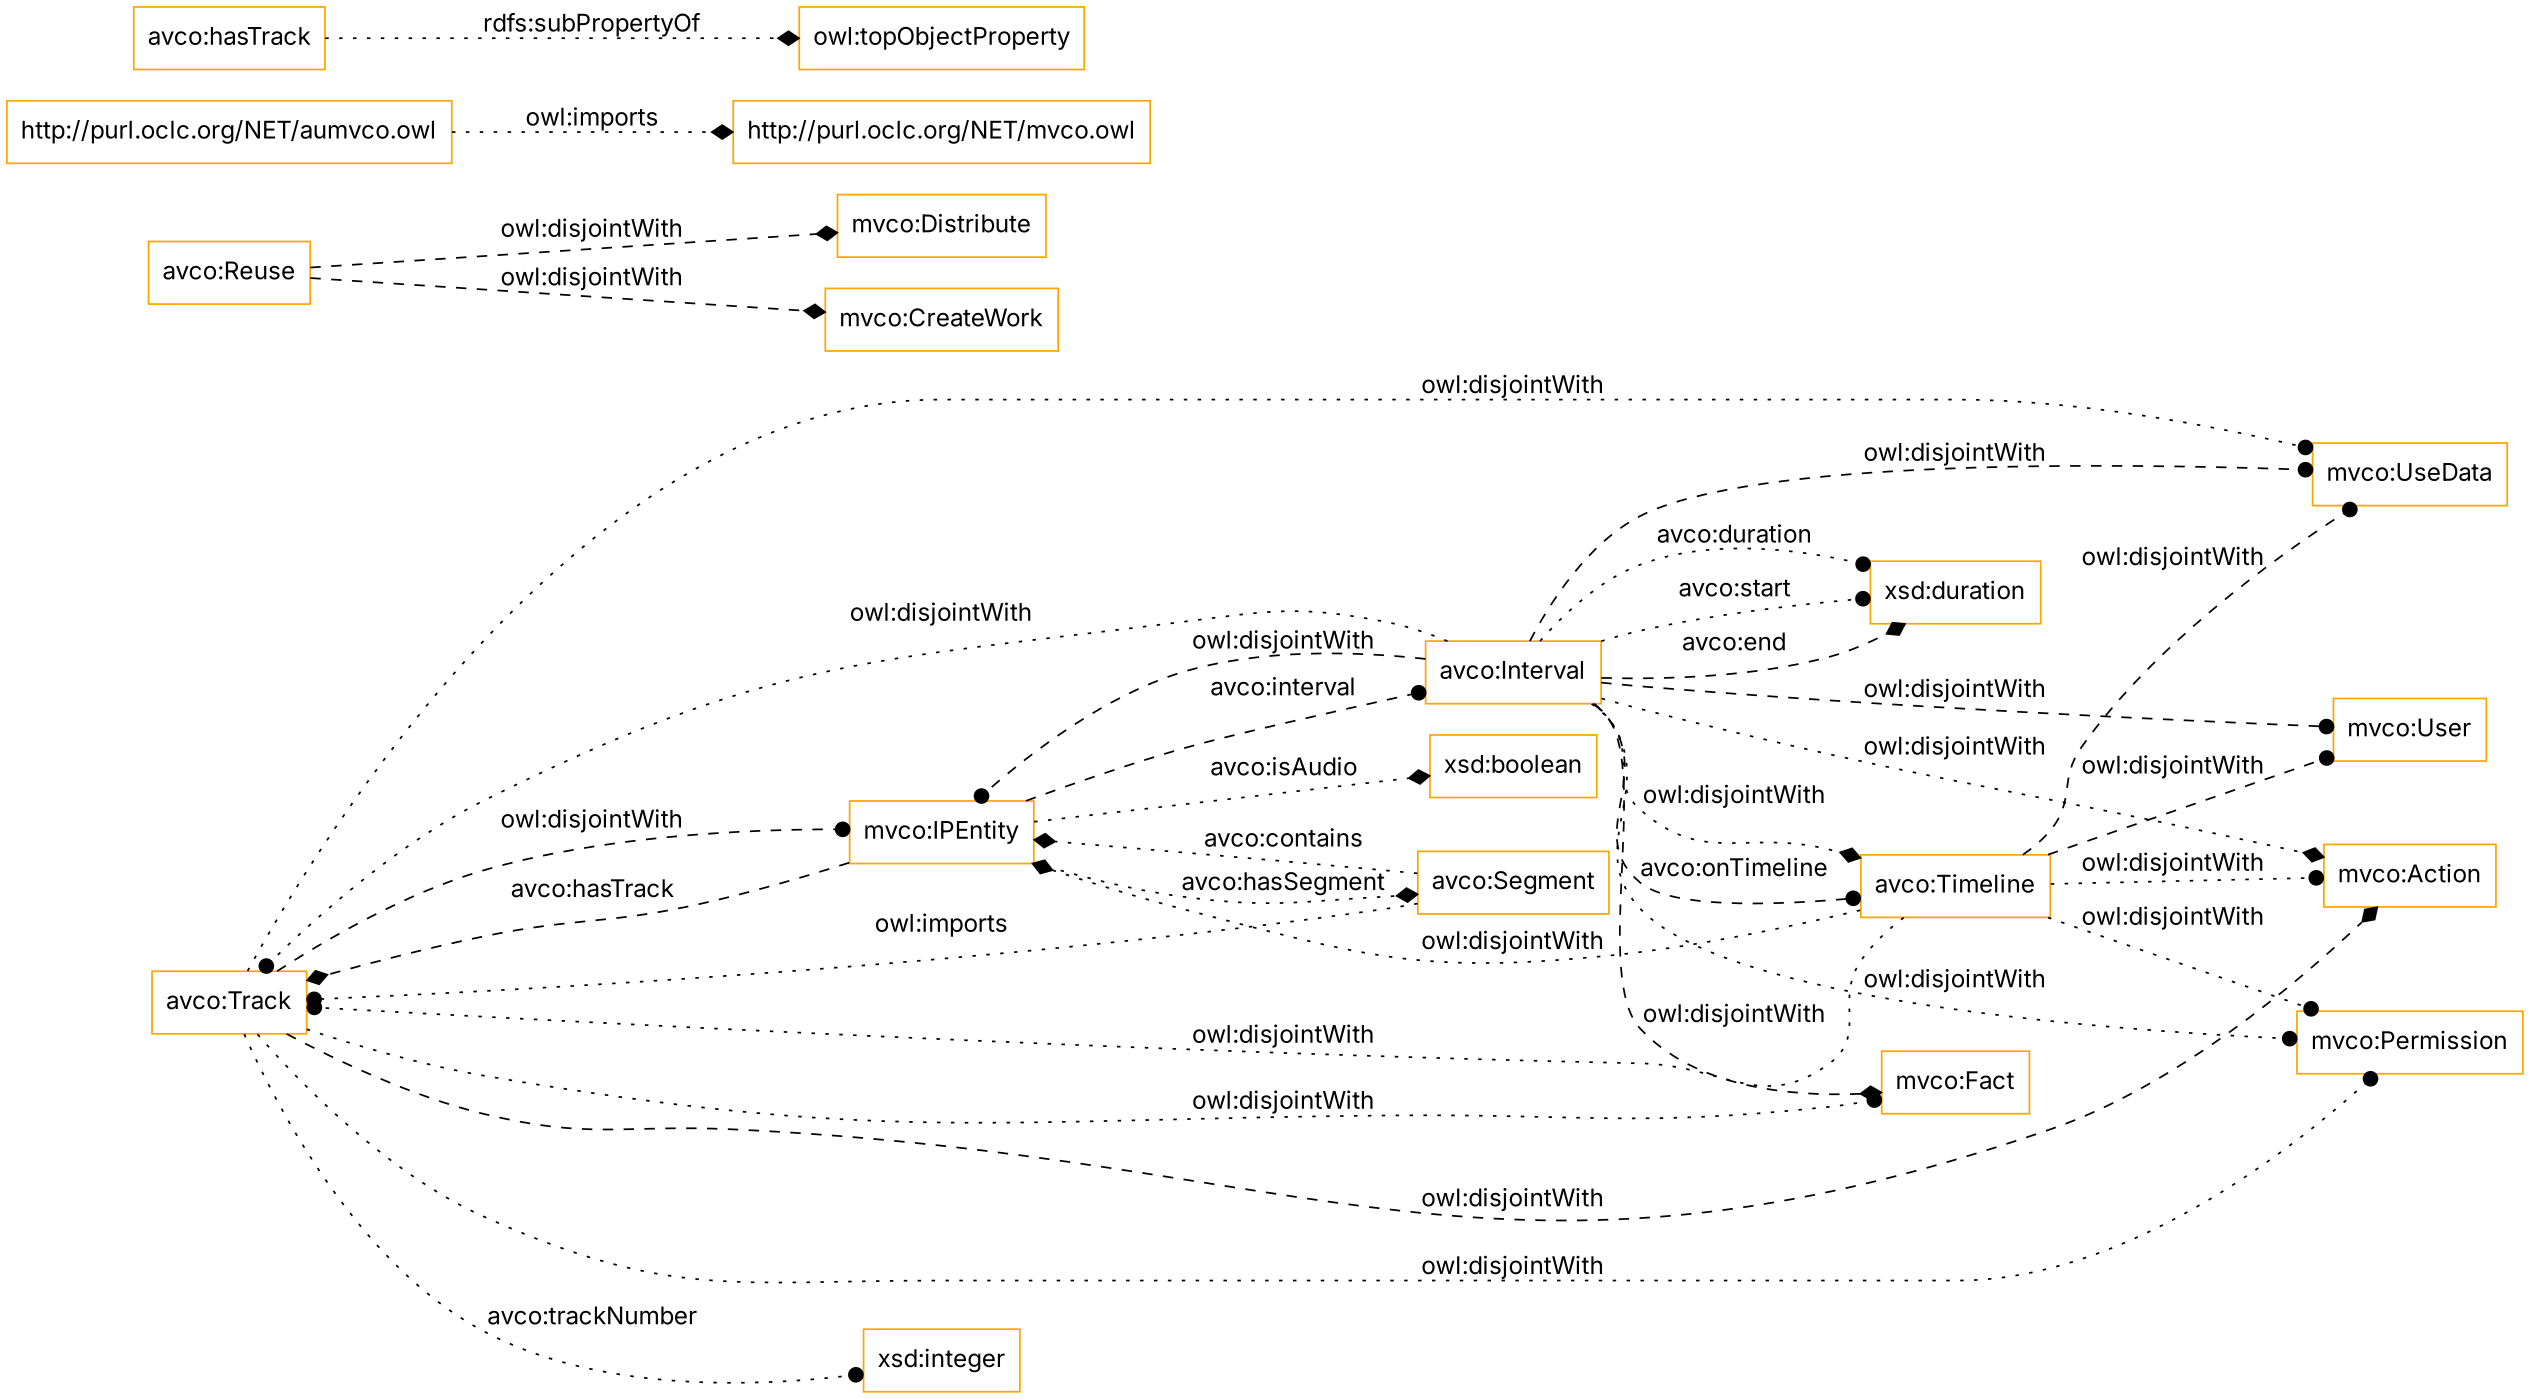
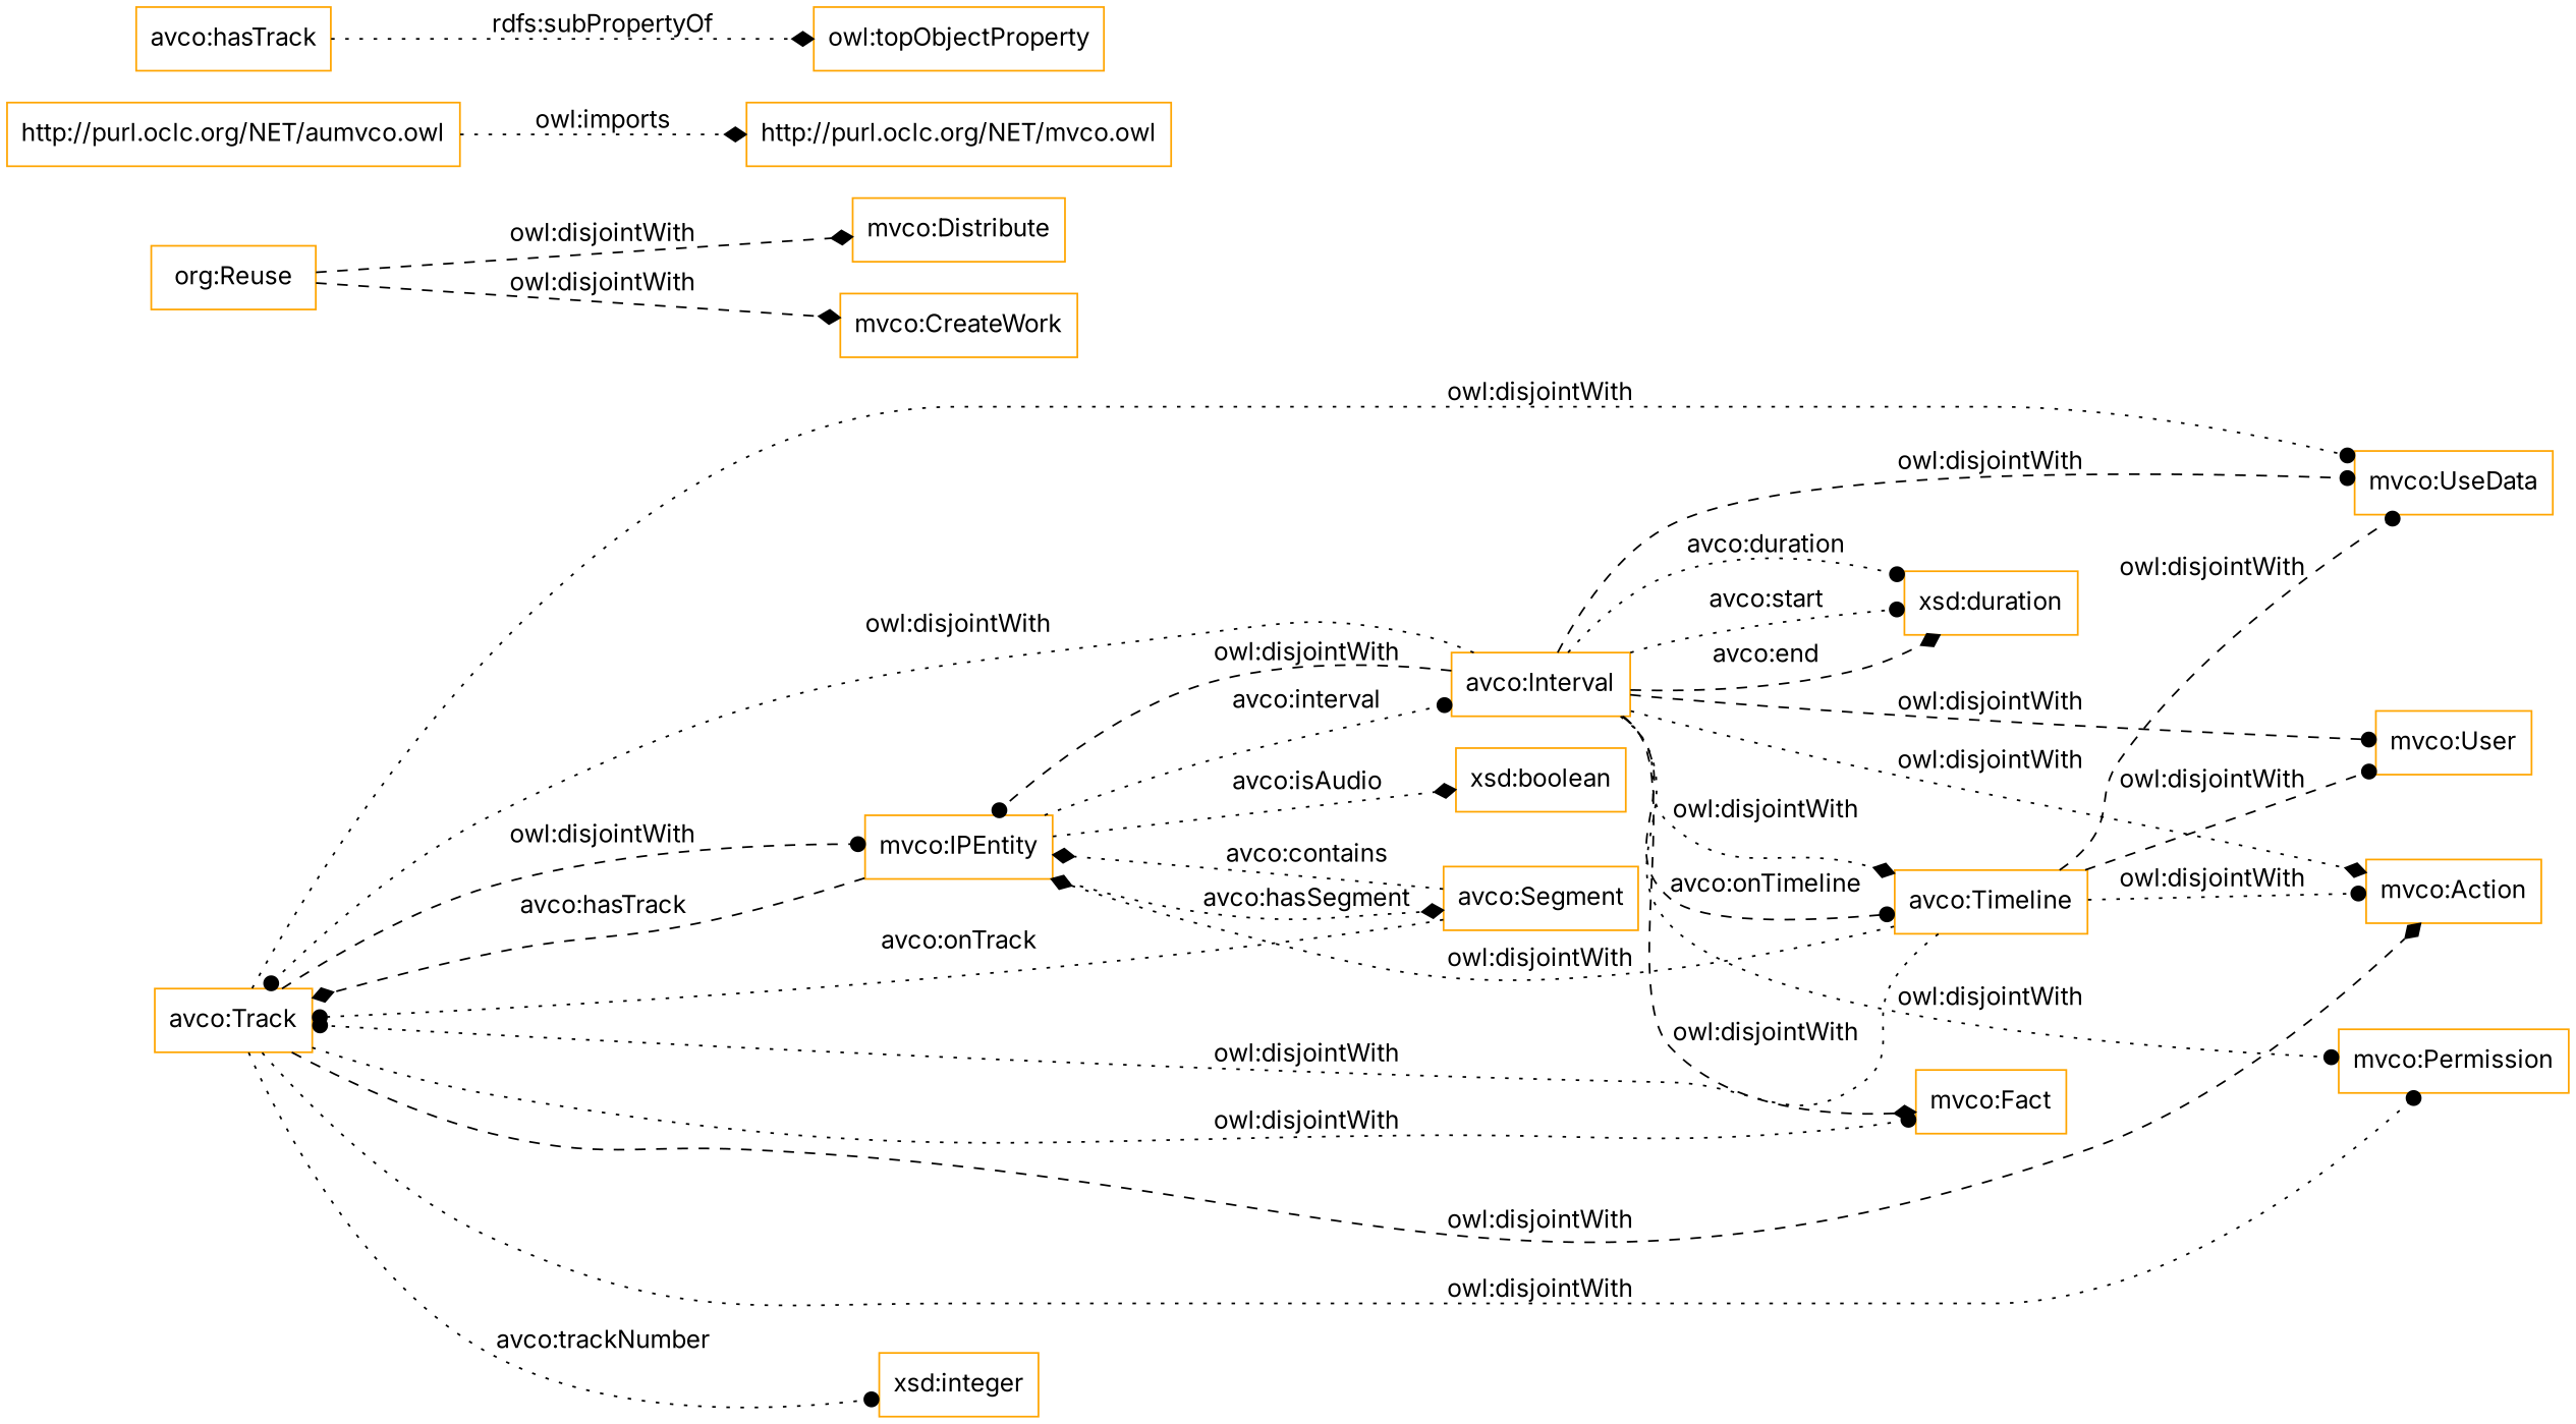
  digraph {
    fontname=Inter
    rankdir=LR
    node [color=orange fontname=Inter shape=rectangle]
    edge [arrowhead=dot fontname=Inter style=dotted]
    "avco:Track"
    "mvco:UseData"
    "mvco:Permission"
    "mvco:IPEntity"
    "mvco:Fact"
    "mvco:Action"
    "xsd:integer"
    "avco:Segment"
    "avco:Interval"
    "xsd:boolean"
    "avco:Timeline"
    "mvco:User"
-   "avco:Reuse"
+   "avco:Reuse" [label="org:Reuse"]
    "mvco:Distribute"
    "mvco:CreateWork"
    "xsd:duration"
    "http://purl.oclc.org/NET/aumvco.owl"
    "http://purl.oclc.org/NET/mvco.owl"
    "avco:hasTrack"
    "owl:topObjectProperty"
    "avco:Track" -> "mvco:UseData" [label="owl:disjointWith"]
    "avco:Track" -> "mvco:Permission" [label="owl:disjointWith"]
    "avco:Track" -> "mvco:IPEntity" [label="owl:disjointWith" style=dashed]
    "avco:Track" -> "mvco:Fact" [label="owl:disjointWith"]
    "avco:Track" -> "mvco:Action" [arrowhead=diamond label="owl:disjointWith" style=dashed]
    "avco:Track" -> "xsd:integer" [label="avco:trackNumber"]
    "mvco:IPEntity" -> "avco:Track" [arrowhead=diamond label="avco:hasTrack" style=dashed]
    "mvco:IPEntity" -> "avco:Segment" [arrowhead=diamond label="avco:hasSegment"]
-   "mvco:IPEntity" -> "avco:Interval" [label="avco:interval" style=dashed]
+   "mvco:IPEntity" -> "avco:Interval" [label="avco:interval"]
    "mvco:IPEntity" -> "xsd:boolean" [arrowhead=diamond label="avco:isAudio"]
-   "avco:Segment" -> "avco:Track" [label="owl:imports"]
+   "avco:Segment" -> "avco:Track" [label="avco:onTrack"]
    "avco:Segment" -> "mvco:IPEntity" [arrowhead=diamond label="avco:contains"]
    "avco:Interval" -> "avco:Track" [label="owl:disjointWith"]
    "avco:Interval" -> "mvco:UseData" [label="owl:disjointWith" style=dashed]
    "avco:Interval" -> "mvco:Permission" [label="owl:disjointWith"]
    "avco:Interval" -> "mvco:IPEntity" [label="owl:disjointWith" style=dashed]
    "avco:Interval" -> "mvco:Fact" [arrowhead=diamond label="owl:disjointWith" style=dashed]
    "avco:Interval" -> "mvco:Action" [arrowhead=diamond label="owl:disjointWith"]
    "avco:Interval" -> "avco:Timeline" [arrowhead=diamond label="owl:disjointWith"]
    "avco:Interval" -> "avco:Timeline" [label="avco:onTimeline" style=dashed]
    "avco:Interval" -> "mvco:User" [label="owl:disjointWith" style=dashed]
    "avco:Interval" -> "xsd:duration" [arrowhead=diamond label="avco:end" style=dashed]
    "avco:Interval" -> "xsd:duration" [label="avco:duration"]
    "avco:Interval" -> "xsd:duration" [label="avco:start"]
    "avco:Timeline" -> "avco:Track" [label="owl:disjointWith"]
    "avco:Timeline" -> "mvco:UseData" [label="owl:disjointWith" style=dashed]
-   "avco:Timeline" -> "mvco:Permission" [label="owl:disjointWith"]
    "avco:Timeline" -> "mvco:IPEntity" [arrowhead=diamond label="owl:disjointWith"]
    "avco:Timeline" -> "mvco:Action" [label="owl:disjointWith"]
    "avco:Timeline" -> "mvco:User" [label="owl:disjointWith" style=dashed]
    "avco:Reuse" -> "mvco:Distribute" [arrowhead=diamond label="owl:disjointWith" style=dashed]
    "avco:Reuse" -> "mvco:CreateWork" [arrowhead=diamond label="owl:disjointWith" style=dashed]
    "http://purl.oclc.org/NET/aumvco.owl" -> "http://purl.oclc.org/NET/mvco.owl" [arrowhead=diamond label="owl:imports"]
    "avco:hasTrack" -> "owl:topObjectProperty" [arrowhead=diamond label="rdfs:subPropertyOf"]
  }
